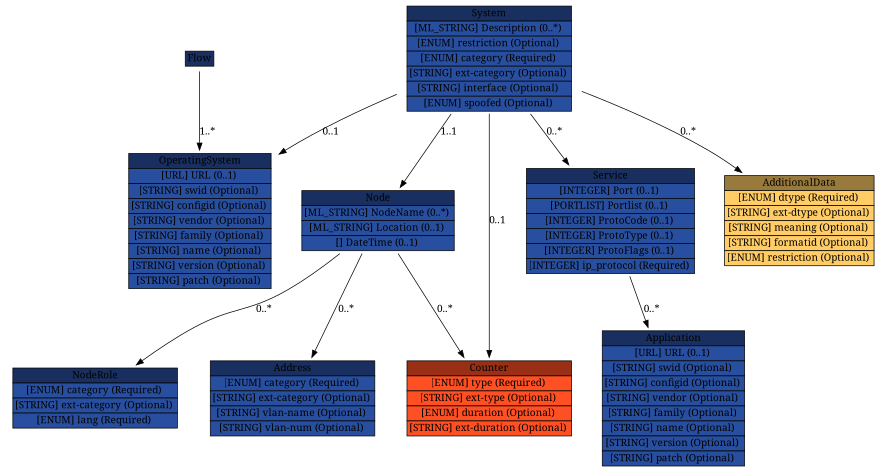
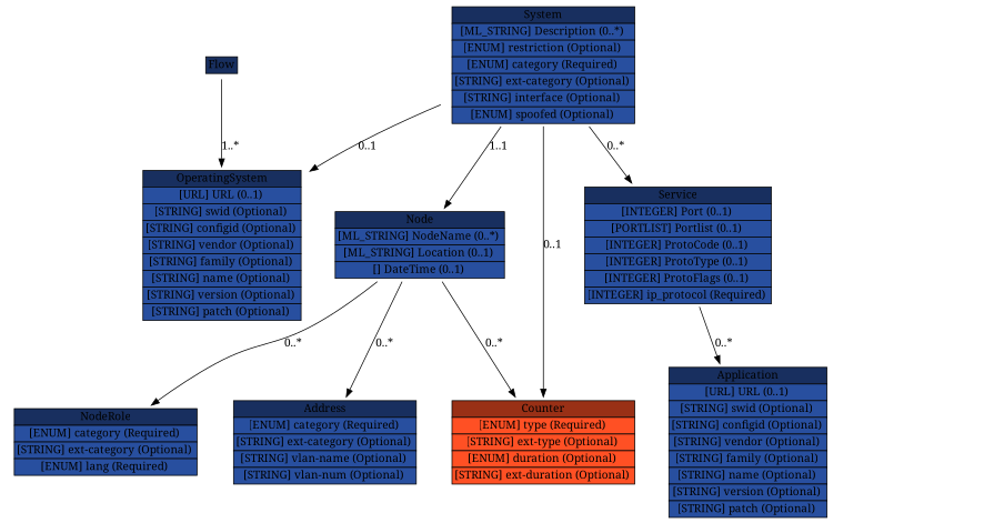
  digraph {
    fontname="Noto Serif"
    rankdir=TB
    node [fontname="Noto Serif" shape=plaintext]
    edge [fontname="Noto Serif"]
    n1 [height=0.5 label=<<table BORDER="0" CELLBORDER="1" CELLSPACING="0"> <tr > <td BGCOLOR="#182f5f" HREF="#" TITLE="The Flow class groups related the source and target hosts. ">Flow</td> </tr>" %</table>> width=0.77778]
    n2 [height=2.625 label=<<table BORDER="0" CELLBORDER="1" CELLSPACING="0"> <tr > <td BGCOLOR="#182f5f" HREF="#" TITLE="The OperatingSystem class describes the operating system running on a System. The definition is identical to the Application class (Section 3.17.1). ">OperatingSystem</td> </tr>" %<tr><td BGCOLOR="#284f9f" HREF="#" TITLE="A URL describing the application.">[URL] URL (0..1) </td></tr>%<tr><td BGCOLOR="#284f9f" HREF="#" TITLE="An identifier that can be used to reference this software.">[STRING] swid (Optional) </td></tr>%<tr><td BGCOLOR="#284f9f" HREF="#" TITLE="An identifier that can be used to reference a particular configuration of this software.">[STRING] configid (Optional) </td></tr>%<tr><td BGCOLOR="#284f9f" HREF="#" TITLE="Vendor name of the software.">[STRING] vendor (Optional) </td></tr>%<tr><td BGCOLOR="#284f9f" HREF="#" TITLE="Family of the software.">[STRING] family (Optional) </td></tr>%<tr><td BGCOLOR="#284f9f" HREF="#" TITLE="Name of the software.">[STRING] name (Optional) </td></tr>%<tr><td BGCOLOR="#284f9f" HREF="#" TITLE="Version of the software.">[STRING] version (Optional) </td></tr>%<tr><td BGCOLOR="#284f9f" HREF="#" TITLE="Patch or service pack level of the software.">[STRING] patch (Optional) </td></tr>%</table>> width=3.0833]
    n3 [height=2.0694 label=<<table BORDER="0" CELLBORDER="1" CELLSPACING="0"> <tr > <td BGCOLOR="#182f5f" HREF="#" TITLE="The System class describes a system or network involved in an event. The systems or networks represented by this class are categorized according to the role they played in the incident through the category attribute. The value of this category attribute dictates the semantics of the aggregated classes in the System class. If the category attribute has a value of &quot;source&quot;, then the aggregated classes denote the machine and service from which the activity is originating. With a category attribute value of &quot;target&quot; or &quot;intermediary&quot;, then the machine or service is the one targeted in the activity. A value of &quot;sensor&quot; dictates that this System was part of an instrumentation to monitor the network. ">System</td> </tr>" %<tr><td BGCOLOR="#284f9f" HREF="#" TITLE="A free-form text description of the System.">[ML_STRING] Description (0..*) </td></tr>%<tr><td BGCOLOR="#284f9f" HREF="#" TITLE="This attribute is defined in Section 3.2.">[ENUM] restriction (Optional) </td></tr>%<tr><td BGCOLOR="#284f9f" HREF="#" TITLE="Classifies the role the host or network played in the incident.  The possible values are:">[ENUM] category (Required) </td></tr>%<tr><td BGCOLOR="#284f9f" HREF="#" TITLE="A means by which to extend the category attribute.  See Section 5.1.">[STRING] ext-category (Optional) </td></tr>%<tr><td BGCOLOR="#284f9f" HREF="#" TITLE="Specifies the interface on which the event(s) on this System originated.  If the Node class specifies a network rather than a host, this attribute has no meaning.">[STRING] interface (Optional) </td></tr>%<tr><td BGCOLOR="#284f9f" HREF="#" TITLE="An indication of confidence in whether this System was the true target or attacking host.  The permitted values for this attribute are shown below.  The default value is &quot;unknown&quot;.">[ENUM] spoofed (Optional) </td></tr>%</table>> width=3.5833]
    n4 [height=1.2361 label=<<table BORDER="0" CELLBORDER="1" CELLSPACING="0"> <tr > <td BGCOLOR="#182f5f" HREF="#" TITLE="The Node class names a system (e.g., PC, router) or network. ">Node</td> </tr>" %<tr><td BGCOLOR="#284f9f" HREF="#" TITLE="The name of the Node (e.g., fully qualified domain name).  This information MUST be provided if no Address information is given.">[ML_STRING] NodeName (0..*) </td></tr>%<tr><td BGCOLOR="#284f9f" HREF="#" TITLE="A free-from description of the physical location of the equipment.">[ML_STRING] Location (0..1) </td></tr>%<tr><td BGCOLOR="#284f9f" HREF="#" TITLE="A timestamp of when the resolution between the name and address was performed.  This information SHOULD be provided if both an Address and NodeName are specified.">[] DateTime (0..1) </td></tr>%</table>> width=3.3333]
    n5 [height=1.5139 label=<<table BORDER="0" CELLBORDER="1" CELLSPACING="0"> <tr > <td BGCOLOR="#993016" HREF="#" TITLE="The Counter class summarize multiple occurrences of some event, or conveys counts or rates on various features (e.g., packets, sessions, events). ">Counter</td> </tr>" %<tr><td BGCOLOR="#FF5024" HREF="#" TITLE="Specifies the units of the element content.">[ENUM] type (Required) </td></tr>%<tr><td BGCOLOR="#FF5024" HREF="#" TITLE="A means by which to extend the type attribute. See Section 5.1.">[STRING] ext-type (Optional) </td></tr>%<tr><td BGCOLOR="#FF5024" HREF="#" TITLE="If present, the Counter class represents a rate rather than a count over the entire event.  In that case, this attribute specifies the denominator of the rate (where the type attribute specified the nominator).  The possible values of this attribute are defined in Section 3.10.2">[ENUM] duration (Optional) </td></tr>%<tr><td BGCOLOR="#FF5024" HREF="#" TITLE="A means by which to extend the duration attribute.  See Section 5.1.">[STRING] ext-duration (Optional) </td></tr>%</table>> width=3.5556]
    n6 [height=2.0694 label=<<table BORDER="0" CELLBORDER="1" CELLSPACING="0"> <tr > <td BGCOLOR="#182f5f" HREF="#" TITLE="The Service class describes a network service of a host or network. The service is identified by specific port or list of ports, along with the application listening on that port. ">Service</td> </tr>" %<tr><td BGCOLOR="#284f9f" HREF="#" TITLE="A port number.">[INTEGER] Port (0..1) </td></tr>%<tr><td BGCOLOR="#284f9f" HREF="#" TITLE="A list of port numbers formatted according to Section 2.10.">[PORTLIST] Portlist (0..1) </td></tr>%<tr><td BGCOLOR="#284f9f" HREF="#" TITLE="A layer-4 protocol-specific code field (e.g., ICMP code field).">[INTEGER] ProtoCode (0..1) </td></tr>%<tr><td BGCOLOR="#284f9f" HREF="#" TITLE="A layer-4 protocol specific type field (e.g., ICMP type field).">[INTEGER] ProtoType (0..1) </td></tr>%<tr><td BGCOLOR="#284f9f" HREF="#" TITLE="A layer-4 protocol specific flag field (e.g., TCP flag field).">[INTEGER] ProtoFlags (0..1) </td></tr>%<tr><td BGCOLOR="#284f9f" HREF="#" TITLE="The IANA protocol number.">[INTEGER] ip_protocol (Required) </td></tr>%</table>> width=3.5556]
-   n7 [height=1.7917 label=<<table BORDER="0" CELLBORDER="1" CELLSPACING="0"> <tr > <td BGCOLOR="#997a3d" HREF="#" TITLE="The AdditionalData class serves as an extension mechanism for information not otherwise represented in the data model. For relatively simple information, atomic data types (e.g., integers, strings) are provided with a mechanism to annotate their meaning. The class can also be used to extend the data model (and the associated Schema) to support proprietary extensions by encapsulating entire XML documents conforming to another Schema (e.g., IDMEF). A detailed discussion for extending the data model and the schema can be found in Section 5. ">AdditionalData</td> </tr>" %<tr><td BGCOLOR="#FFCC66" HREF="#" TITLE="The data type of the element content.  The permitted values for this attribute are shown below.  The default value is &quot;string&quot;.">[ENUM] dtype (Required) </td></tr>%<tr><td BGCOLOR="#FFCC66" HREF="#" TITLE="A means by which to extend the dtype attribute.  See Section 5.1.">[STRING] ext-dtype (Optional) </td></tr>%<tr><td BGCOLOR="#FFCC66" HREF="#" TITLE="A free-form description of the element content.">[STRING] meaning (Optional) </td></tr>%<tr><td BGCOLOR="#FFCC66" HREF="#" TITLE="An identifier referencing the format and semantics of the element content.">[STRING] formatid (Optional) </td></tr>%<tr><td BGCOLOR="#FFCC66" HREF="#" TITLE="This attribute has been defined in Section 3.2.">[ENUM] restriction (Optional) </td></tr>%</table>> width=3.2778]
    n8 [height=1.5139 label=<<table BORDER="0" CELLBORDER="1" CELLSPACING="0"> <tr > <td BGCOLOR="#182f5f" HREF="#" TITLE="The Address class represents a hardware (layer-2), network (layer-3), or application (layer-7) address. ">Address</td> </tr>" %<tr><td BGCOLOR="#284f9f" HREF="#" TITLE="The type of address represented.  The permitted values for this attribute are shown below.  The default value is &quot;ipv4-addr&quot;.">[ENUM] category (Required) </td></tr>%<tr><td BGCOLOR="#284f9f" HREF="#" TITLE="A means by which to extend the category attribute.  See Section 5.1.">[STRING] ext-category (Optional) </td></tr>%<tr><td BGCOLOR="#284f9f" HREF="#" TITLE="The name of the Virtual LAN to which the address belongs.">[STRING] vlan-name (Optional) </td></tr>%<tr><td BGCOLOR="#284f9f" HREF="#" TITLE="The number of the Virtual LAN to which the address belongs.">[STRING] vlan-num (Optional) </td></tr>%</table>> width=3.5833]
    n9 [height=1.2361 label=<<table BORDER="0" CELLBORDER="1" CELLSPACING="0"> <tr > <td BGCOLOR="#182f5f" HREF="#" TITLE="The NodeRole class describes the intended function performed by a particular host. ">NodeRole</td> </tr>" %<tr><td BGCOLOR="#284f9f" HREF="#" TITLE="Functionality provided by a node.">[ENUM] category (Required) </td></tr>%<tr><td BGCOLOR="#284f9f" HREF="#" TITLE="A means by which to extend the category attribute.  See Section 5.1.">[STRING] ext-category (Optional) </td></tr>%<tr><td BGCOLOR="#284f9f" HREF="#" TITLE="A valid language code per RFC 4646 [7] constrained by the definition of &quot;xs:language&quot;.  The interpretation of this code is described in Section 6.">[ENUM] lang (Required) </td></tr>%</table>> width=3.5833]
    n10 [height=2.625 label=<<table BORDER="0" CELLBORDER="1" CELLSPACING="0"> <tr > <td BGCOLOR="#182f5f" HREF="#" TITLE="The Application class describes an application running on a System providing a Service. ">Application</td> </tr>" %<tr><td BGCOLOR="#284f9f" HREF="#" TITLE="A URL describing the application.">[URL] URL (0..1) </td></tr>%<tr><td BGCOLOR="#284f9f" HREF="#" TITLE="An identifier that can be used to reference this software.">[STRING] swid (Optional) </td></tr>%<tr><td BGCOLOR="#284f9f" HREF="#" TITLE="An identifier that can be used to reference a particular configuration of this software.">[STRING] configid (Optional) </td></tr>%<tr><td BGCOLOR="#284f9f" HREF="#" TITLE="Vendor name of the software.">[STRING] vendor (Optional) </td></tr>%<tr><td BGCOLOR="#284f9f" HREF="#" TITLE="Family of the software.">[STRING] family (Optional) </td></tr>%<tr><td BGCOLOR="#284f9f" HREF="#" TITLE="Name of the software.">[STRING] name (Optional) </td></tr>%<tr><td BGCOLOR="#284f9f" HREF="#" TITLE="Version of the software.">[STRING] version (Optional) </td></tr>%<tr><td BGCOLOR="#284f9f" HREF="#" TITLE="Patch or service pack level of the software.">[STRING] patch (Optional) </td></tr>%</table>> width=3.0833]
    n1 -> n2 [label="1..*"]
    n3 -> n2 [label="0..1"]
    n3 -> n4 [label="1..1"]
    n3 -> n5 [label="0..1"]
    n3 -> n6 [label="0..*"]
-   n3 -> n7 [label="0..*"]
    n4 -> n5 [label="0..*"]
    n4 -> n8 [label="0..*"]
    n4 -> n9 [label="0..*"]
    n6 -> n10 [label="0..*"]
  }
